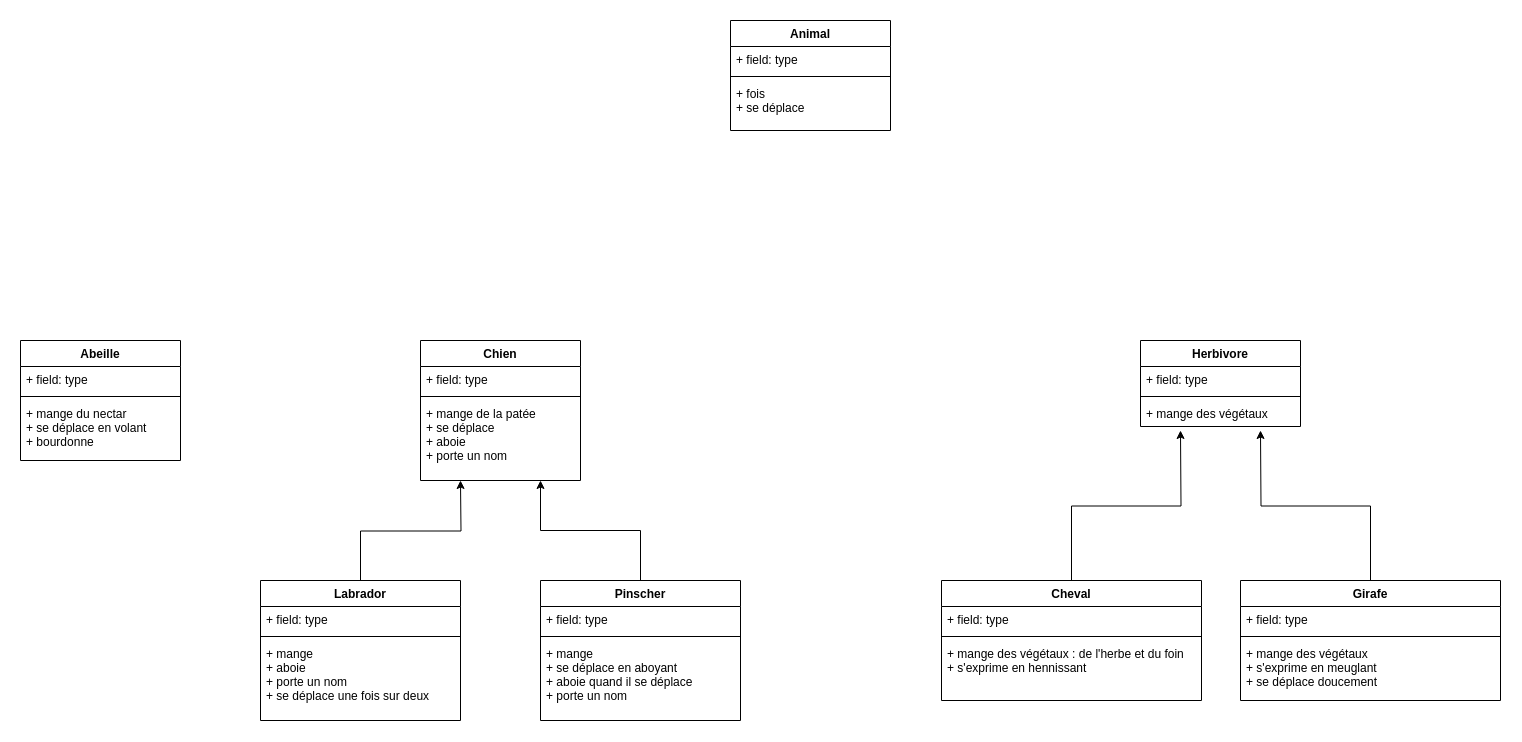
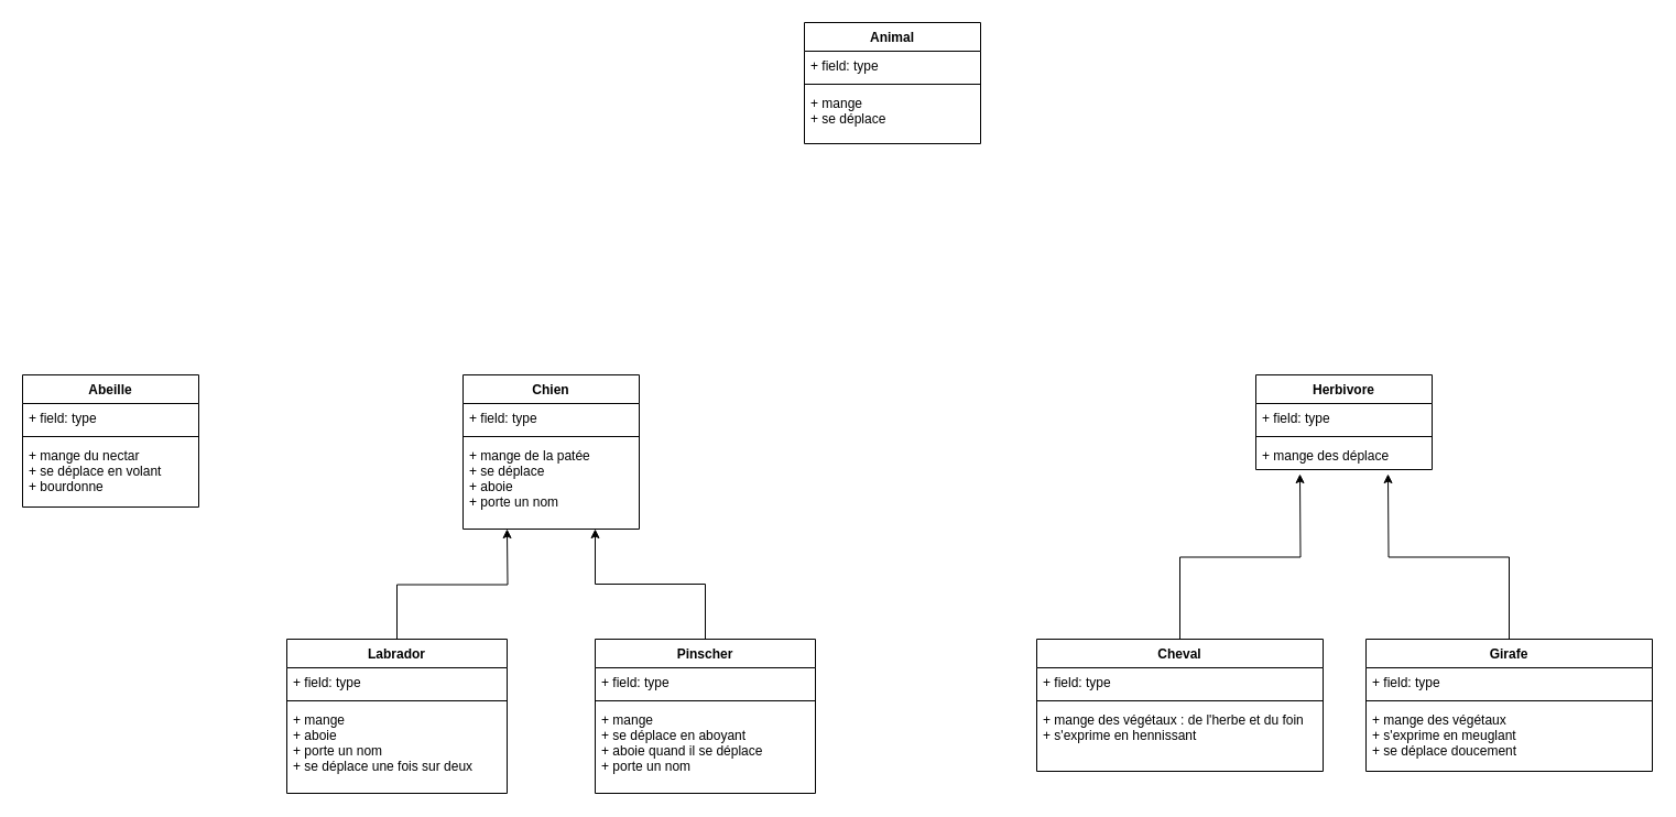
  <mxCell id="0" />
  <mxCell id="1" parent="0" />
  <mxCell id="2" value="Animal" style="swimlane;fontStyle=1;align=center;verticalAlign=top;childLayout=stackLayout;horizontal=1;startSize=26;horizontalStack=0;resizeParent=1;resizeParentMax=0;resizeLast=0;collapsible=1;marginBottom=0;" vertex="1" parent="1"><mxGeometry x="730" y="20" width="160" height="110" as="geometry" /></mxCell>
  <mxCell id="3" value="+ field: type" style="text;strokeColor=none;fillColor=none;align=left;verticalAlign=top;spacingLeft=4;spacingRight=4;overflow=hidden;rotatable=0;points=[[0,0.5],[1,0.5]];portConstraint=eastwest;" vertex="1" parent="2"><mxGeometry y="26" width="160" height="26" as="geometry" /></mxCell>
  <mxCell id="4" value="" style="line;strokeWidth=1;fillColor=none;align=left;verticalAlign=middle;spacingTop=-1;spacingLeft=3;spacingRight=3;rotatable=0;labelPosition=right;points=[];portConstraint=eastwest;" vertex="1" parent="2"><mxGeometry y="52" width="160" height="8" as="geometry" /></mxCell>
- <mxCell id="5" value="+ fois&#10;+ se déplace&#10;" style="text;strokeColor=none;fillColor=none;align=left;verticalAlign=top;spacingLeft=4;spacingRight=4;overflow=hidden;rotatable=0;points=[[0,0.5],[1,0.5]];portConstraint=eastwest;" vertex="1" parent="2"><mxGeometry y="60" width="160" height="50" as="geometry" /></mxCell>
+ <mxCell id="5" value="+ mange&#10;+ se déplace&#10;" style="text;strokeColor=none;fillColor=none;align=left;verticalAlign=top;spacingLeft=4;spacingRight=4;overflow=hidden;rotatable=0;points=[[0,0.5],[1,0.5]];portConstraint=eastwest;" vertex="1" parent="2"><mxGeometry y="60" width="160" height="50" as="geometry" /></mxCell>
  <mxCell id="6" value="Abeille" style="swimlane;fontStyle=1;align=center;verticalAlign=top;childLayout=stackLayout;horizontal=1;startSize=26;horizontalStack=0;resizeParent=1;resizeParentMax=0;resizeLast=0;collapsible=1;marginBottom=0;" vertex="1" parent="1"><mxGeometry x="20" y="340" width="160" height="120" as="geometry" /></mxCell>
  <mxCell id="7" value="+ field: type" style="text;strokeColor=none;fillColor=none;align=left;verticalAlign=top;spacingLeft=4;spacingRight=4;overflow=hidden;rotatable=0;points=[[0,0.5],[1,0.5]];portConstraint=eastwest;" vertex="1" parent="6"><mxGeometry y="26" width="160" height="26" as="geometry" /></mxCell>
  <mxCell id="8" value="" style="line;strokeWidth=1;fillColor=none;align=left;verticalAlign=middle;spacingTop=-1;spacingLeft=3;spacingRight=3;rotatable=0;labelPosition=right;points=[];portConstraint=eastwest;" vertex="1" parent="6"><mxGeometry y="52" width="160" height="8" as="geometry" /></mxCell>
  <mxCell id="9" value="+ mange du nectar&#10;+ se déplace en volant&#10;+ bourdonne" style="text;strokeColor=none;fillColor=none;align=left;verticalAlign=top;spacingLeft=4;spacingRight=4;overflow=hidden;rotatable=0;points=[[0,0.5],[1,0.5]];portConstraint=eastwest;" vertex="1" parent="6"><mxGeometry y="60" width="160" height="60" as="geometry" /></mxCell>
  <mxCell id="10" value="Chien" style="swimlane;fontStyle=1;align=center;verticalAlign=top;childLayout=stackLayout;horizontal=1;startSize=26;horizontalStack=0;resizeParent=1;resizeParentMax=0;resizeLast=0;collapsible=1;marginBottom=0;" vertex="1" parent="1"><mxGeometry x="420" y="340" width="160" height="140" as="geometry" /></mxCell>
  <mxCell id="11" value="+ field: type" style="text;strokeColor=none;fillColor=none;align=left;verticalAlign=top;spacingLeft=4;spacingRight=4;overflow=hidden;rotatable=0;points=[[0,0.5],[1,0.5]];portConstraint=eastwest;" vertex="1" parent="10"><mxGeometry y="26" width="160" height="26" as="geometry" /></mxCell>
  <mxCell id="12" value="" style="line;strokeWidth=1;fillColor=none;align=left;verticalAlign=middle;spacingTop=-1;spacingLeft=3;spacingRight=3;rotatable=0;labelPosition=right;points=[];portConstraint=eastwest;" vertex="1" parent="10"><mxGeometry y="52" width="160" height="8" as="geometry" /></mxCell>
  <mxCell id="13" value="+ mange de la patée&#10;+ se déplace&#10;+ aboie&#10;+ porte un nom" style="text;strokeColor=none;fillColor=none;align=left;verticalAlign=top;spacingLeft=4;spacingRight=4;overflow=hidden;rotatable=0;points=[[0,0.5],[1,0.5]];portConstraint=eastwest;" vertex="1" parent="10"><mxGeometry y="60" width="160" height="80" as="geometry" /></mxCell>
  <mxCell id="14" style="edgeStyle=orthogonalEdgeStyle;rounded=0;orthogonalLoop=1;jettySize=auto;html=1;exitX=0.5;exitY=0;exitDx=0;exitDy=0;" edge="1" parent="1" source="15"><mxGeometry relative="1" as="geometry"><mxPoint x="460" y="480" as="targetPoint" /></mxGeometry></mxCell>
  <mxCell id="15" value="Labrador" style="swimlane;fontStyle=1;align=center;verticalAlign=top;childLayout=stackLayout;horizontal=1;startSize=26;horizontalStack=0;resizeParent=1;resizeParentMax=0;resizeLast=0;collapsible=1;marginBottom=0;" vertex="1" parent="1"><mxGeometry x="260" y="580" width="200" height="140" as="geometry" /></mxCell>
  <mxCell id="16" value="+ field: type" style="text;strokeColor=none;fillColor=none;align=left;verticalAlign=top;spacingLeft=4;spacingRight=4;overflow=hidden;rotatable=0;points=[[0,0.5],[1,0.5]];portConstraint=eastwest;" vertex="1" parent="15"><mxGeometry y="26" width="200" height="26" as="geometry" /></mxCell>
  <mxCell id="17" value="" style="line;strokeWidth=1;fillColor=none;align=left;verticalAlign=middle;spacingTop=-1;spacingLeft=3;spacingRight=3;rotatable=0;labelPosition=right;points=[];portConstraint=eastwest;" vertex="1" parent="15"><mxGeometry y="52" width="200" height="8" as="geometry" /></mxCell>
  <mxCell id="18" value="+ mange&#10;+ aboie&#10;+ porte un nom&#10;+ se déplace une fois sur deux" style="text;strokeColor=none;fillColor=none;align=left;verticalAlign=top;spacingLeft=4;spacingRight=4;overflow=hidden;rotatable=0;points=[[0,0.5],[1,0.5]];portConstraint=eastwest;" vertex="1" parent="15"><mxGeometry y="60" width="200" height="80" as="geometry" /></mxCell>
  <mxCell id="19" style="edgeStyle=orthogonalEdgeStyle;rounded=0;orthogonalLoop=1;jettySize=auto;html=1;entryX=0.75;entryY=1;entryDx=0;entryDy=0;entryPerimeter=0;" edge="1" parent="1" source="20" target="13"><mxGeometry relative="1" as="geometry" /></mxCell>
  <mxCell id="20" value="Pinscher" style="swimlane;fontStyle=1;align=center;verticalAlign=top;childLayout=stackLayout;horizontal=1;startSize=26;horizontalStack=0;resizeParent=1;resizeParentMax=0;resizeLast=0;collapsible=1;marginBottom=0;" vertex="1" parent="1"><mxGeometry x="540" y="580" width="200" height="140" as="geometry" /></mxCell>
  <mxCell id="21" value="+ field: type" style="text;strokeColor=none;fillColor=none;align=left;verticalAlign=top;spacingLeft=4;spacingRight=4;overflow=hidden;rotatable=0;points=[[0,0.5],[1,0.5]];portConstraint=eastwest;" vertex="1" parent="20"><mxGeometry y="26" width="200" height="26" as="geometry" /></mxCell>
  <mxCell id="22" value="" style="line;strokeWidth=1;fillColor=none;align=left;verticalAlign=middle;spacingTop=-1;spacingLeft=3;spacingRight=3;rotatable=0;labelPosition=right;points=[];portConstraint=eastwest;" vertex="1" parent="20"><mxGeometry y="52" width="200" height="8" as="geometry" /></mxCell>
  <mxCell id="23" value="+ mange&#10;+ se déplace en aboyant&#10;+ aboie quand il se déplace&#10;+ porte un nom" style="text;strokeColor=none;fillColor=none;align=left;verticalAlign=top;spacingLeft=4;spacingRight=4;overflow=hidden;rotatable=0;points=[[0,0.5],[1,0.5]];portConstraint=eastwest;" vertex="1" parent="20"><mxGeometry y="60" width="200" height="80" as="geometry" /></mxCell>
  <mxCell id="24" value="Herbivore" style="swimlane;fontStyle=1;align=center;verticalAlign=top;childLayout=stackLayout;horizontal=1;startSize=26;horizontalStack=0;resizeParent=1;resizeParentMax=0;resizeLast=0;collapsible=1;marginBottom=0;" vertex="1" parent="1"><mxGeometry x="1140" y="340" width="160" height="86" as="geometry" /></mxCell>
  <mxCell id="25" value="+ field: type" style="text;strokeColor=none;fillColor=none;align=left;verticalAlign=top;spacingLeft=4;spacingRight=4;overflow=hidden;rotatable=0;points=[[0,0.5],[1,0.5]];portConstraint=eastwest;" vertex="1" parent="24"><mxGeometry y="26" width="160" height="26" as="geometry" /></mxCell>
  <mxCell id="26" value="" style="line;strokeWidth=1;fillColor=none;align=left;verticalAlign=middle;spacingTop=-1;spacingLeft=3;spacingRight=3;rotatable=0;labelPosition=right;points=[];portConstraint=eastwest;" vertex="1" parent="24"><mxGeometry y="52" width="160" height="8" as="geometry" /></mxCell>
- <mxCell id="27" value="+ mange des végétaux" style="text;strokeColor=none;fillColor=none;align=left;verticalAlign=top;spacingLeft=4;spacingRight=4;overflow=hidden;rotatable=0;points=[[0,0.5],[1,0.5]];portConstraint=eastwest;" vertex="1" parent="24"><mxGeometry y="60" width="160" height="26" as="geometry" /></mxCell>
+ <mxCell id="27" value="+ mange des déplace" style="text;strokeColor=none;fillColor=none;align=left;verticalAlign=top;spacingLeft=4;spacingRight=4;overflow=hidden;rotatable=0;points=[[0,0.5],[1,0.5]];portConstraint=eastwest;" vertex="1" parent="24"><mxGeometry y="60" width="160" height="26" as="geometry" /></mxCell>
  <mxCell id="28" style="edgeStyle=orthogonalEdgeStyle;rounded=0;orthogonalLoop=1;jettySize=auto;html=1;exitX=0.5;exitY=0;exitDx=0;exitDy=0;" edge="1" parent="1" source="29"><mxGeometry relative="1" as="geometry"><mxPoint x="1180" y="430" as="targetPoint" /></mxGeometry></mxCell>
  <mxCell id="29" value="Cheval" style="swimlane;fontStyle=1;align=center;verticalAlign=top;childLayout=stackLayout;horizontal=1;startSize=26;horizontalStack=0;resizeParent=1;resizeParentMax=0;resizeLast=0;collapsible=1;marginBottom=0;" vertex="1" parent="1"><mxGeometry x="941" y="580" width="260" height="120" as="geometry" /></mxCell>
  <mxCell id="30" value="+ field: type" style="text;strokeColor=none;fillColor=none;align=left;verticalAlign=top;spacingLeft=4;spacingRight=4;overflow=hidden;rotatable=0;points=[[0,0.5],[1,0.5]];portConstraint=eastwest;" vertex="1" parent="29"><mxGeometry y="26" width="260" height="26" as="geometry" /></mxCell>
  <mxCell id="31" value="" style="line;strokeWidth=1;fillColor=none;align=left;verticalAlign=middle;spacingTop=-1;spacingLeft=3;spacingRight=3;rotatable=0;labelPosition=right;points=[];portConstraint=eastwest;" vertex="1" parent="29"><mxGeometry y="52" width="260" height="8" as="geometry" /></mxCell>
  <mxCell id="32" value="+ mange des végétaux : de l'herbe et du foin&#10;+ s'exprime en hennissant" style="text;strokeColor=none;fillColor=none;align=left;verticalAlign=top;spacingLeft=4;spacingRight=4;overflow=hidden;rotatable=0;points=[[0,0.5],[1,0.5]];portConstraint=eastwest;" vertex="1" parent="29"><mxGeometry y="60" width="260" height="60" as="geometry" /></mxCell>
  <mxCell id="33" style="edgeStyle=orthogonalEdgeStyle;rounded=0;orthogonalLoop=1;jettySize=auto;html=1;exitX=0.5;exitY=0;exitDx=0;exitDy=0;" edge="1" parent="1" source="34"><mxGeometry relative="1" as="geometry"><mxPoint x="1260" y="430" as="targetPoint" /></mxGeometry></mxCell>
  <mxCell id="34" value="Girafe" style="swimlane;fontStyle=1;align=center;verticalAlign=top;childLayout=stackLayout;horizontal=1;startSize=26;horizontalStack=0;resizeParent=1;resizeParentMax=0;resizeLast=0;collapsible=1;marginBottom=0;" vertex="1" parent="1"><mxGeometry x="1240" y="580" width="260" height="120" as="geometry" /></mxCell>
  <mxCell id="35" value="+ field: type" style="text;strokeColor=none;fillColor=none;align=left;verticalAlign=top;spacingLeft=4;spacingRight=4;overflow=hidden;rotatable=0;points=[[0,0.5],[1,0.5]];portConstraint=eastwest;" vertex="1" parent="34"><mxGeometry y="26" width="260" height="26" as="geometry" /></mxCell>
  <mxCell id="36" value="" style="line;strokeWidth=1;fillColor=none;align=left;verticalAlign=middle;spacingTop=-1;spacingLeft=3;spacingRight=3;rotatable=0;labelPosition=right;points=[];portConstraint=eastwest;" vertex="1" parent="34"><mxGeometry y="52" width="260" height="8" as="geometry" /></mxCell>
  <mxCell id="37" value="+ mange des végétaux&#10;+ s'exprime en meuglant&#10;+ se déplace doucement" style="text;strokeColor=none;fillColor=none;align=left;verticalAlign=top;spacingLeft=4;spacingRight=4;overflow=hidden;rotatable=0;points=[[0,0.5],[1,0.5]];portConstraint=eastwest;" vertex="1" parent="34"><mxGeometry y="60" width="260" height="60" as="geometry" /></mxCell>
